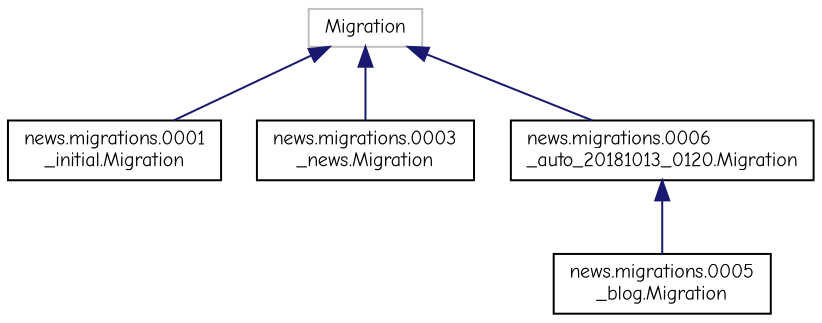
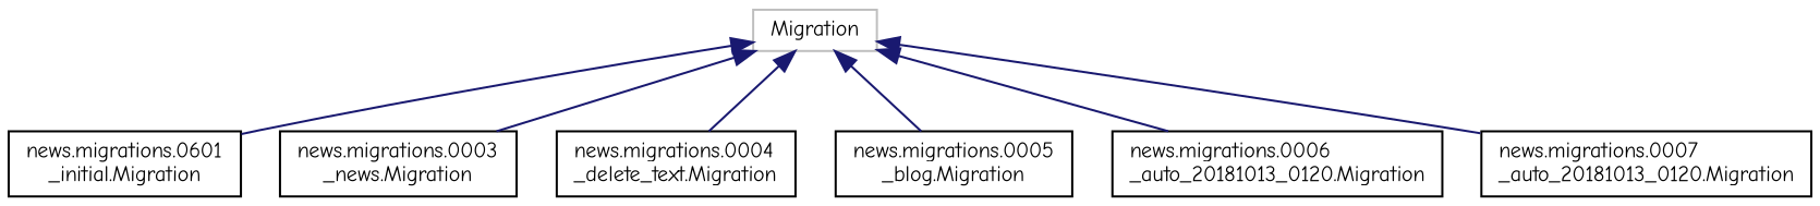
  digraph {
    fontname="Comic Neue"
    rankdir=TB
    node [color=black fillcolor=white fontname="Comic Neue" fontsize=10 shape=record style=filled]
    edge [color=midnightblue dir=back fontname="Comic Neue" fontsize=10 labelfontname=Helvetica labelfontsize=10 style=solid]
    n1 [color=grey75 height=0.2 label=Migration width=0.4]
-   n2 [height=0.2 label="news.migrations.0001\l_initial.Migration" width=0.4]
+   n2 [height=0.2 label="news.migrations.0601\l_initial.Migration" width=0.4]
    n3 [height=0.2 label="news.migrations.0003\l_news.Migration" width=0.4]
+   n4 [height=0.2 label="news.migrations.0004\l_delete_text.Migration" width=0.4]
    n5 [height=0.2 label="news.migrations.0005\l_blog.Migration" width=0.4]
    n6 [height=0.2 label="news.migrations.0006\l_auto_20181013_0120.Migration" width=0.4]
+   n7 [height=0.2 label="news.migrations.0007\l_auto_20181013_0120.Migration" width=0.4]
    n1 -> n2
    n1 -> n3
-   n6 -> n5
+   n1 -> n4
+   n1 -> n5
    n1 -> n6
+   n1 -> n7
  }
